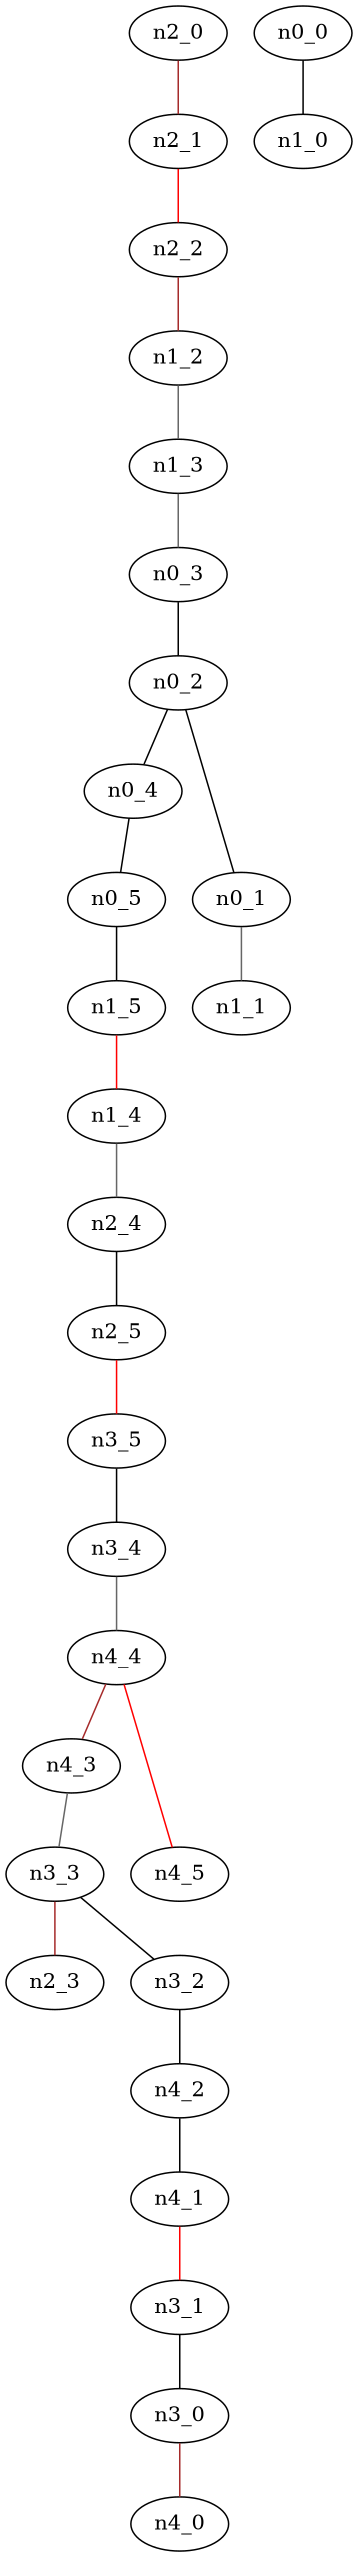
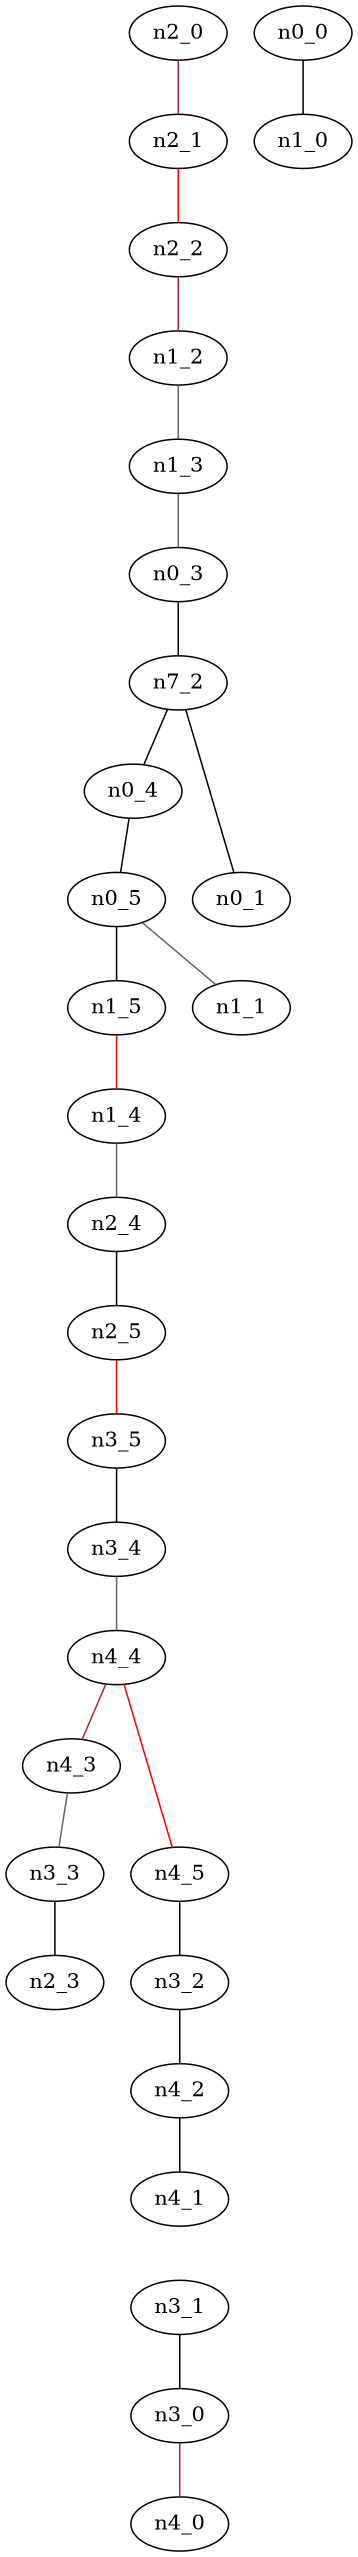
  graph {
    edge [color=black]
    n4_3
    n3_3
    n3_2
    n2_3
    n2_0
    n2_1
    n3_0
    n4_0
    n4_2
    n4_4
    n4_5
    n2_2
    n4_1
    n3_1
    n1_2
    n1_3
    n0_3
-   n0_2
+   n0_2 [label=n7_2]
    n0_5
    n1_5
    n1_4
    n2_5
    n3_5
    n3_4
    n2_4
    n0_4
    n0_1
    n0_0
    n1_0
    n1_1
    n4_3 -- n3_3 [color=gray40]
-   n3_3 -- n3_2
-   n3_3 -- n2_3 [color=brown]
+   n4_5 -- n3_2
+   n3_3 -- n2_3
    n3_2 -- n4_2
    n2_0 -- n2_1 [color=brown]
    n2_1 -- n2_2 [color=red]
    n3_0 -- n4_0 [color=brown]
    n4_2 -- n4_1
    n4_4 -- n4_3 [color=brown]
    n4_4 -- n4_5 [color=red]
    n2_2 -- n1_2 [color=brown]
-   n4_1 -- n3_1 [color=red]
    n3_1 -- n3_0
    n1_2 -- n1_3 [color=gray40]
    n1_3 -- n0_3 [color=gray40]
    n0_3 -- n0_2
    n0_2 -- n0_4
    n0_2 -- n0_1
    n0_5 -- n1_5
    n1_5 -- n1_4 [color=red]
    n1_4 -- n2_4 [color=gray40]
    n2_5 -- n3_5 [color=red]
    n3_5 -- n3_4
    n3_4 -- n4_4 [color=gray40]
    n2_4 -- n2_5
    n0_4 -- n0_5
-   n0_1 -- n1_1 [color=gray40]
+   n0_5 -- n1_1 [color=gray40]
    n0_0 -- n1_0
  }
